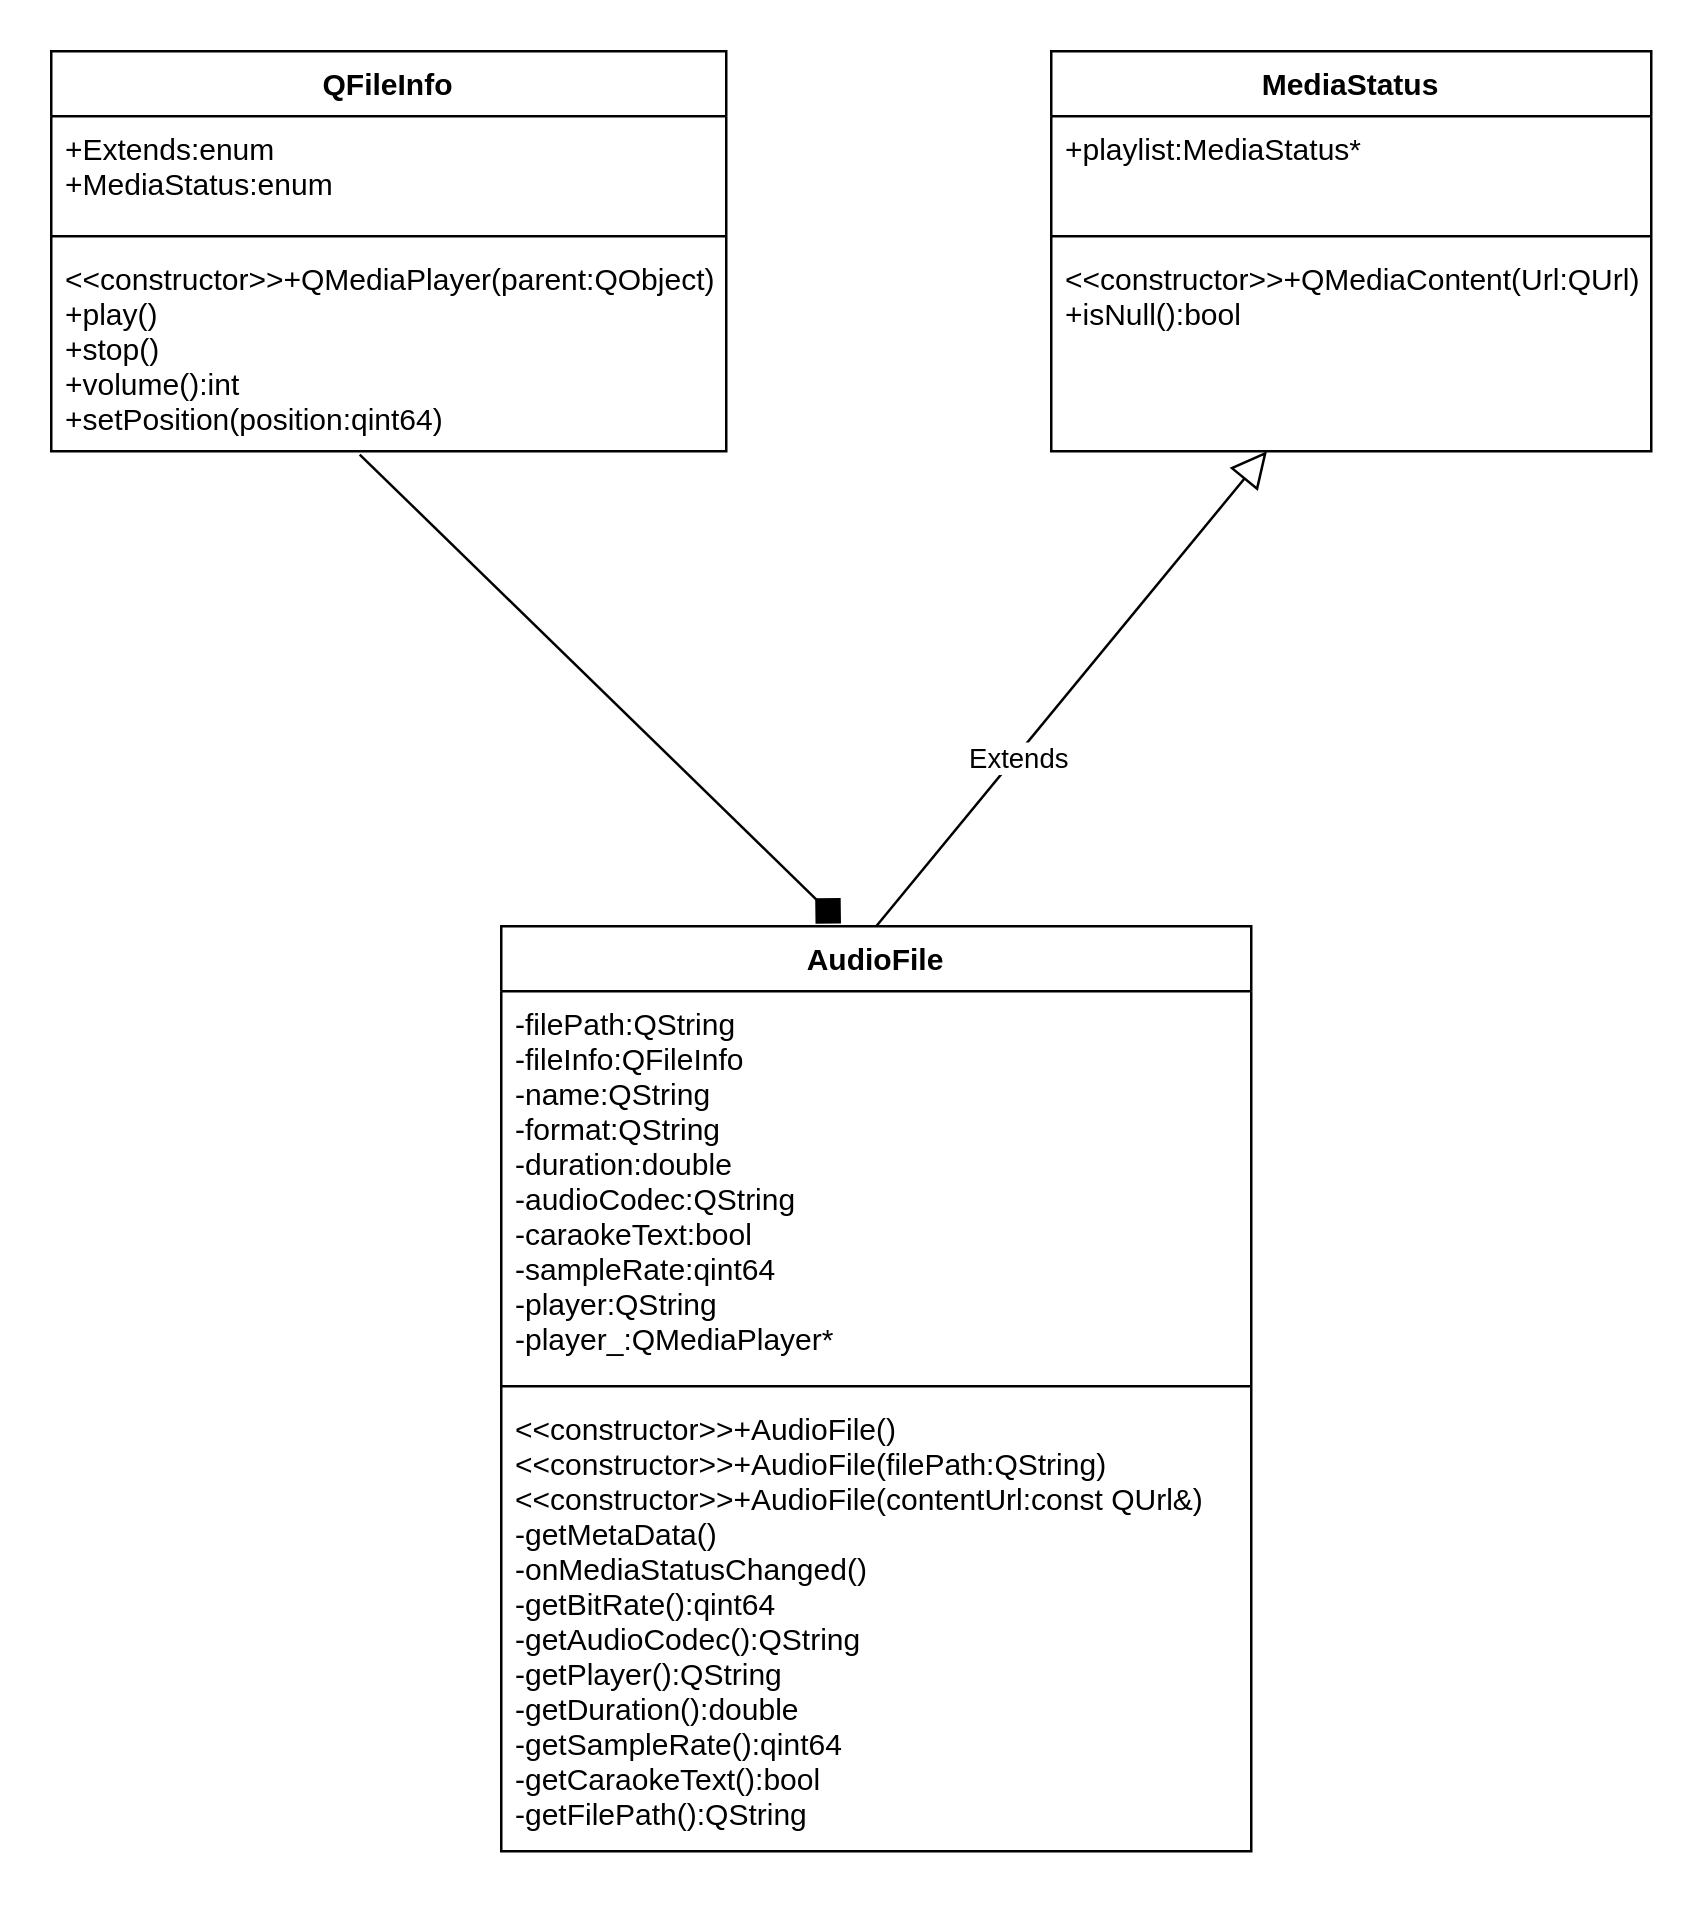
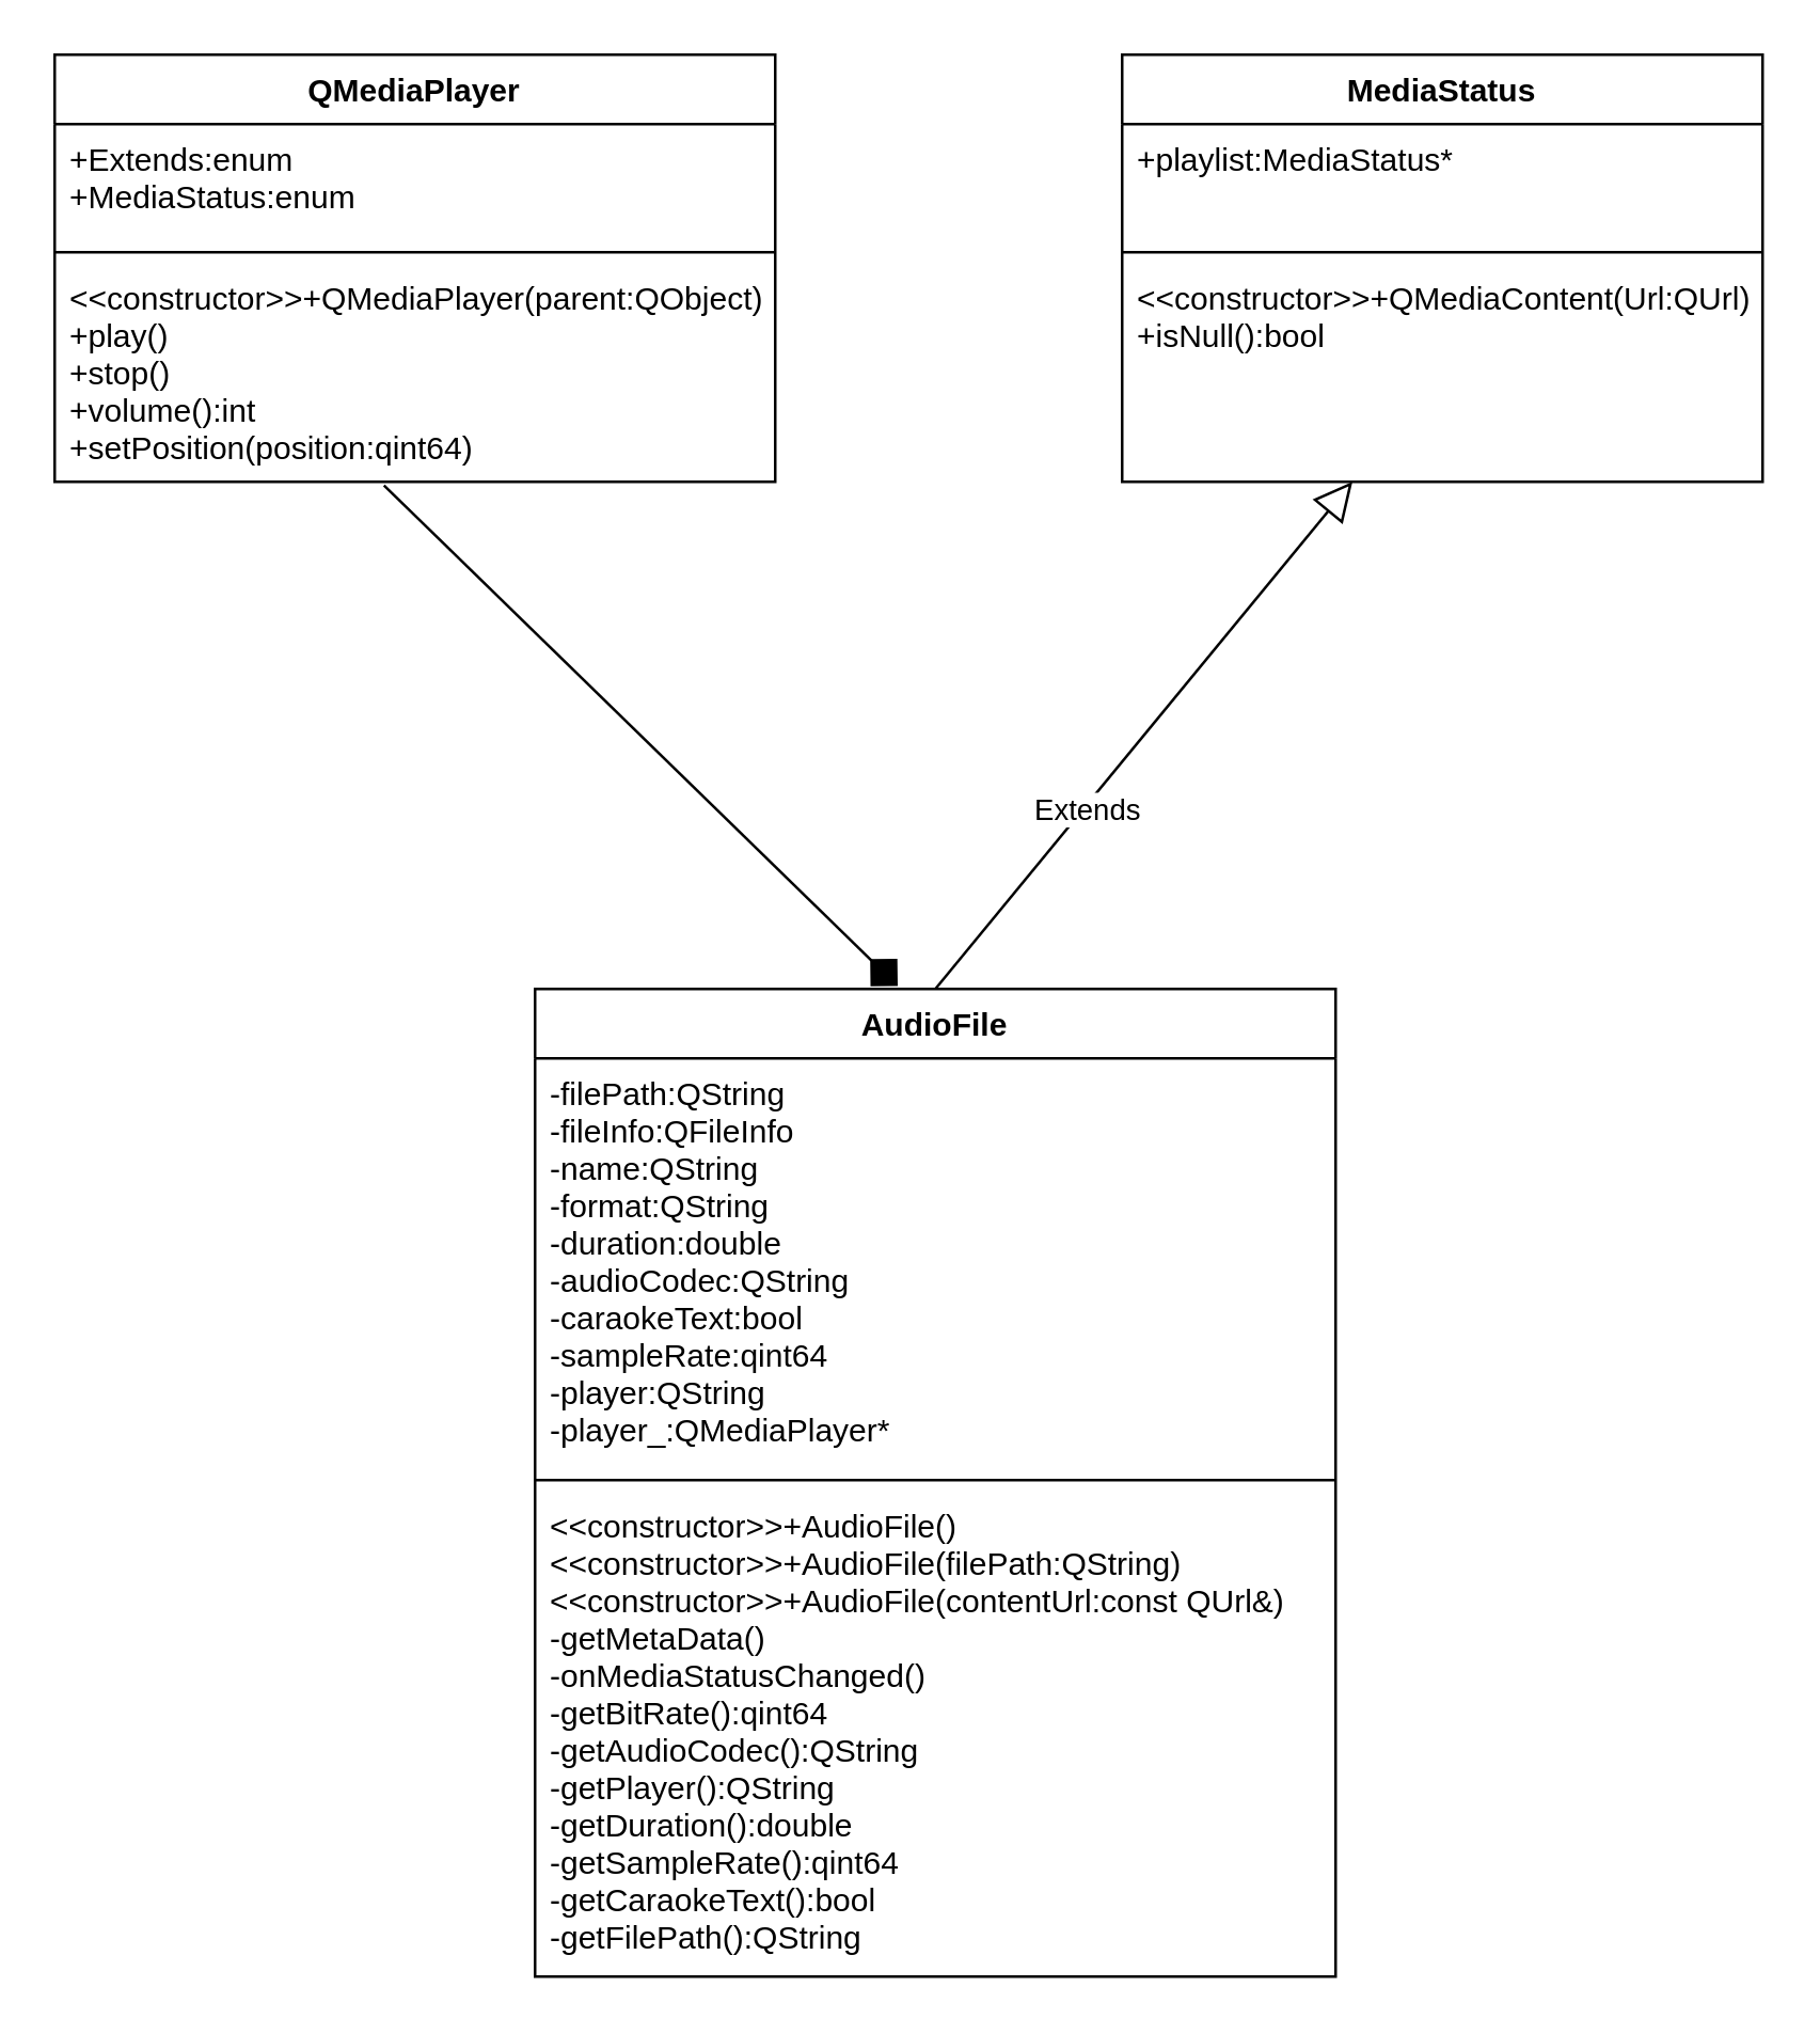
  <mxCell id="0" />
  <mxCell id="1" parent="0" />
  <mxCell id="2" style="rounded=0;orthogonalLoop=1;jettySize=auto;html=1;exitX=0.453;exitY=-0.003;exitDx=0;exitDy=0;entryX=0.457;entryY=1.016;entryDx=0;entryDy=0;entryPerimeter=0;endArrow=none;endFill=0;startArrow=diamond;startFill=1;exitPerimeter=0;endSize=8;startSize=12;" parent="1" source="5" target="12" edge="1"><mxGeometry relative="1" as="geometry" /></mxCell>
  <mxCell id="3" style="rounded=0;orthogonalLoop=1;jettySize=auto;html=1;exitX=0.5;exitY=0;exitDx=0;exitDy=0;startArrow=none;startFill=0;endArrow=block;endFill=0;endSize=12;" parent="1" source="5" target="16" edge="1"><mxGeometry relative="1" as="geometry" /></mxCell>
  <mxCell id="4" value="Extends" style="edgeLabel;html=1;align=center;verticalAlign=middle;resizable=0;points=[];" parent="3" vertex="1" connectable="0"><mxGeometry x="-0.288" y="-1" relative="1" as="geometry"><mxPoint as="offset" /></mxGeometry></mxCell>
  <mxCell id="5" value="AudioFile" style="swimlane;fontStyle=1;align=center;verticalAlign=top;childLayout=stackLayout;horizontal=1;startSize=26;horizontalStack=0;resizeParent=1;resizeParentMax=0;resizeLast=0;collapsible=1;marginBottom=0;" parent="1" vertex="1"><mxGeometry x="200" y="370" width="300" height="370" as="geometry" /></mxCell>
  <mxCell id="6" value="-filePath:QString&#10;-fileInfo:QFileInfo&#10;-name:QString&#10;-format:QString&#10;-duration:double&#10;-audioCodec:QString&#10;-caraokeText:bool&#10;-sampleRate:qint64&#10;-player:QString&#10;-player_:QMediaPlayer*&#10;&#10;" style="text;strokeColor=none;fillColor=none;align=left;verticalAlign=top;spacingLeft=4;spacingRight=4;overflow=hidden;rotatable=0;points=[[0,0.5],[1,0.5]];portConstraint=eastwest;" parent="5" vertex="1"><mxGeometry y="26" width="300" height="154" as="geometry" /></mxCell>
  <mxCell id="7" value="" style="line;strokeWidth=1;fillColor=none;align=left;verticalAlign=middle;spacingTop=-1;spacingLeft=3;spacingRight=3;rotatable=0;labelPosition=right;points=[];portConstraint=eastwest;strokeColor=inherit;" parent="5" vertex="1"><mxGeometry y="180" width="300" height="8" as="geometry" /></mxCell>
  <mxCell id="8" value="&lt;&lt;constructor&gt;&gt;+AudioFile()&#10;&lt;&lt;constructor&gt;&gt;+AudioFile(filePath:QString)&#10;&lt;&lt;constructor&gt;&gt;+AudioFile(contentUrl:const QUrl&amp;)&#10;-getMetaData()&#10;-onMediaStatusChanged()&#10;-getBitRate():qint64&#10;-getAudioCodec():QString&#10;-getPlayer():QString&#10;-getDuration():double&#10;-getSampleRate():qint64&#10;-getCaraokeText():bool&#10;-getFilePath():QString" style="text;strokeColor=none;fillColor=none;align=left;verticalAlign=top;spacingLeft=4;spacingRight=4;overflow=hidden;rotatable=0;points=[[0,0.5],[1,0.5]];portConstraint=eastwest;" parent="5" vertex="1"><mxGeometry y="188" width="300" height="182" as="geometry" /></mxCell>
- <mxCell id="9" value="QFileInfo" style="swimlane;fontStyle=1;align=center;verticalAlign=top;childLayout=stackLayout;horizontal=1;startSize=26;horizontalStack=0;resizeParent=1;resizeParentMax=0;resizeLast=0;collapsible=1;marginBottom=0;" parent="1" vertex="1"><mxGeometry x="20" y="20" width="270" height="160" as="geometry" /></mxCell>
+ <mxCell id="9" value="QMediaPlayer" style="swimlane;fontStyle=1;align=center;verticalAlign=top;childLayout=stackLayout;horizontal=1;startSize=26;horizontalStack=0;resizeParent=1;resizeParentMax=0;resizeLast=0;collapsible=1;marginBottom=0;" parent="1" vertex="1"><mxGeometry x="20" y="20" width="270" height="160" as="geometry" /></mxCell>
  <mxCell id="10" value="+Extends:enum&#10;+MediaStatus:enum&#10;" style="text;strokeColor=none;fillColor=none;align=left;verticalAlign=top;spacingLeft=4;spacingRight=4;overflow=hidden;rotatable=0;points=[[0,0.5],[1,0.5]];portConstraint=eastwest;" parent="9" vertex="1"><mxGeometry y="26" width="270" height="44" as="geometry" /></mxCell>
  <mxCell id="11" value="" style="line;strokeWidth=1;fillColor=none;align=left;verticalAlign=middle;spacingTop=-1;spacingLeft=3;spacingRight=3;rotatable=0;labelPosition=right;points=[];portConstraint=eastwest;strokeColor=inherit;" parent="9" vertex="1"><mxGeometry y="70" width="270" height="8" as="geometry" /></mxCell>
  <mxCell id="12" value="&lt;&lt;constructor&gt;&gt;+QMediaPlayer(parent:QObject)&#10;+play()&#10;+stop()&#10;+volume():int&#10;+setPosition(position:qint64)" style="text;strokeColor=none;fillColor=none;align=left;verticalAlign=top;spacingLeft=4;spacingRight=4;overflow=hidden;rotatable=0;points=[[0,0.5],[1,0.5]];portConstraint=eastwest;" parent="9" vertex="1"><mxGeometry y="78" width="270" height="82" as="geometry" /></mxCell>
  <mxCell id="13" value="MediaStatus" style="swimlane;fontStyle=1;align=center;verticalAlign=top;childLayout=stackLayout;horizontal=1;startSize=26;horizontalStack=0;resizeParent=1;resizeParentMax=0;resizeLast=0;collapsible=1;marginBottom=0;" parent="1" vertex="1"><mxGeometry x="420" y="20" width="240" height="160" as="geometry" /></mxCell>
  <mxCell id="14" value="+playlist:MediaStatus*&#10;" style="text;strokeColor=none;fillColor=none;align=left;verticalAlign=top;spacingLeft=4;spacingRight=4;overflow=hidden;rotatable=0;points=[[0,0.5],[1,0.5]];portConstraint=eastwest;" parent="13" vertex="1"><mxGeometry y="26" width="240" height="44" as="geometry" /></mxCell>
  <mxCell id="15" value="" style="line;strokeWidth=1;fillColor=none;align=left;verticalAlign=middle;spacingTop=-1;spacingLeft=3;spacingRight=3;rotatable=0;labelPosition=right;points=[];portConstraint=eastwest;strokeColor=inherit;" parent="13" vertex="1"><mxGeometry y="70" width="240" height="8" as="geometry" /></mxCell>
  <mxCell id="16" value="&lt;&lt;constructor&gt;&gt;+QMediaContent(Url:QUrl)&#10;+isNull():bool" style="text;strokeColor=none;fillColor=none;align=left;verticalAlign=top;spacingLeft=4;spacingRight=4;overflow=hidden;rotatable=0;points=[[0,0.5],[1,0.5]];portConstraint=eastwest;" parent="13" vertex="1"><mxGeometry y="78" width="240" height="82" as="geometry" /></mxCell>
